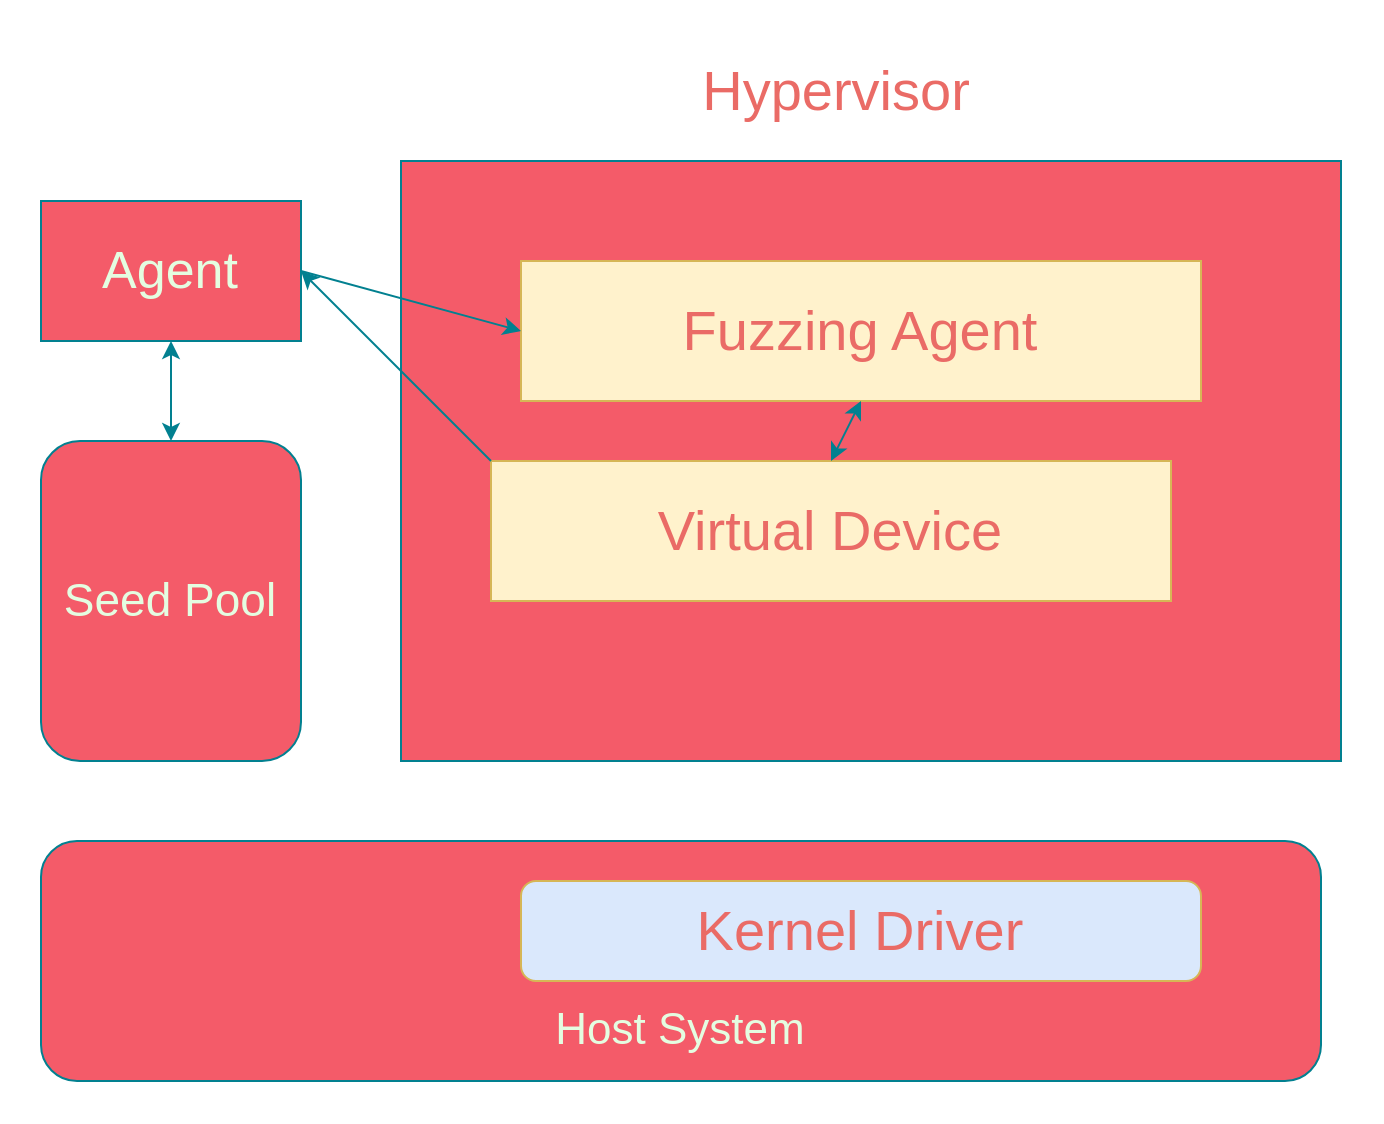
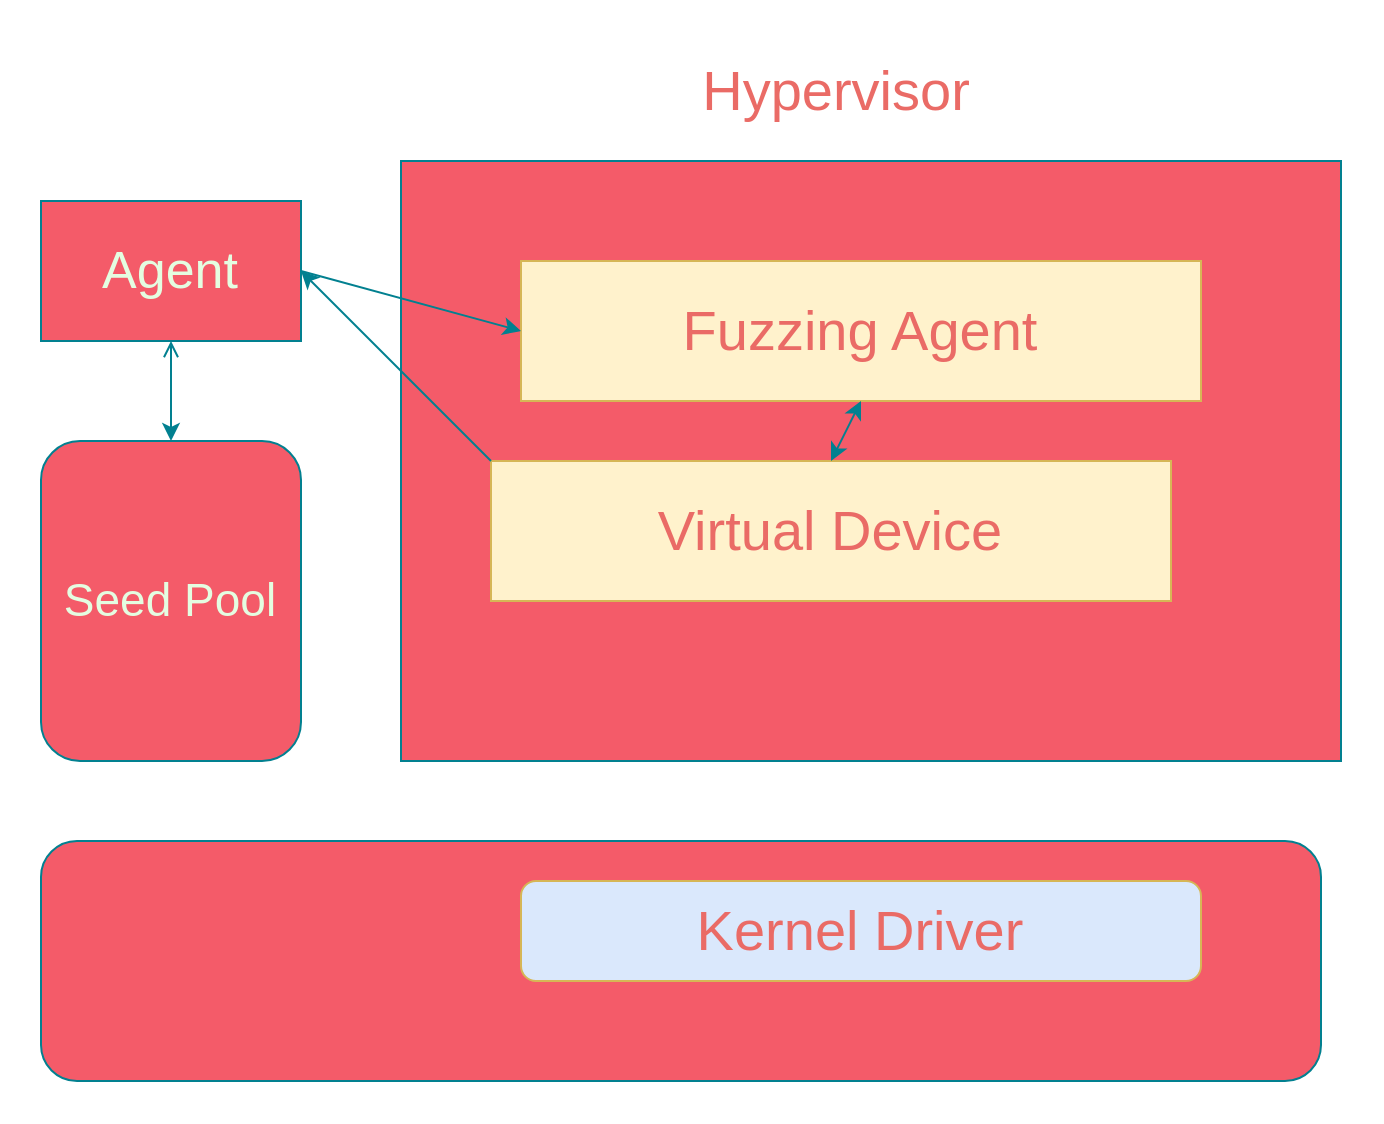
  <mxCell id="0" />
  <mxCell id="1" parent="0" />
  <mxCell id="2" value="" style="rounded=0;whiteSpace=wrap;html=1;strokeColor=#028090;fontColor=#E4FDE1;fillColor=#F45B69;" vertex="1" parent="1"><mxGeometry x="200" y="80" width="470" height="300" as="geometry" /></mxCell>
  <mxCell id="3" value="&lt;font style=&quot;font-size: 28px;&quot; color=&quot;#EA6B66&quot;&gt;Fuzzing Agent&lt;br&gt;&lt;/font&gt;" style="rounded=0;whiteSpace=wrap;html=1;strokeColor=#d6b656;fillColor=#fff2cc;" vertex="1" parent="1"><mxGeometry x="260" y="130" width="340" height="70" as="geometry" /></mxCell>
  <mxCell id="4" value="&lt;font style=&quot;font-size: 28px;&quot; color=&quot;#EA6B66&quot;&gt;Virtual Device&lt;br&gt;&lt;/font&gt;" style="rounded=0;whiteSpace=wrap;html=1;strokeColor=#d6b656;fillColor=#fff2cc;" vertex="1" parent="1"><mxGeometry x="245" y="230" width="340" height="70" as="geometry" /></mxCell>
  <mxCell id="5" value="" style="rounded=1;whiteSpace=wrap;html=1;strokeColor=#028090;fontColor=#E4FDE1;fillColor=#F45B69;" vertex="1" parent="1"><mxGeometry x="20" y="420" width="640" height="120" as="geometry" /></mxCell>
  <mxCell id="6" value="&lt;font style=&quot;font-size: 28px;&quot;&gt;&lt;font color=&quot;#EA6B66&quot;&gt;Kernel Driver&lt;/font&gt;&lt;br&gt;&lt;/font&gt;" style="rounded=1;whiteSpace=wrap;html=1;strokeColor=#d6b656;fillColor=#dae8fc;" vertex="1" parent="1"><mxGeometry x="260" y="440" width="340" height="50" as="geometry" /></mxCell>
  <mxCell id="7" value="&lt;font style=&quot;font-size: 23px;&quot;&gt;Seed Pool&lt;br&gt;&lt;/font&gt;" style="rounded=1;whiteSpace=wrap;html=1;strokeColor=#028090;fontColor=#E4FDE1;fillColor=#F45B69;" vertex="1" parent="1"><mxGeometry x="20" y="220" width="130" height="160" as="geometry" /></mxCell>
  <mxCell id="8" value="&lt;font style=&quot;font-size: 13px;&quot;&gt;&lt;font style=&quot;font-size: 14px;&quot;&gt;&lt;font style=&quot;font-size: 15px;&quot;&gt;&lt;font style=&quot;font-size: 16px;&quot;&gt;&lt;font style=&quot;font-size: 17px;&quot;&gt;&lt;font style=&quot;font-size: 18px;&quot;&gt;&lt;font style=&quot;font-size: 19px;&quot;&gt;&lt;font style=&quot;font-size: 20px;&quot;&gt;&lt;font style=&quot;font-size: 21px;&quot;&gt;&lt;font style=&quot;font-size: 22px;&quot;&gt;&lt;font style=&quot;font-size: 23px;&quot;&gt;&lt;font style=&quot;font-size: 24px;&quot;&gt;&lt;font style=&quot;font-size: 25px;&quot;&gt;&lt;font style=&quot;font-size: 26px;&quot;&gt;Agent&lt;/font&gt;&lt;/font&gt;&lt;/font&gt;&lt;/font&gt;&lt;/font&gt;&lt;/font&gt;&lt;/font&gt;&lt;/font&gt;&lt;/font&gt;&lt;/font&gt;&lt;/font&gt;&lt;/font&gt;&lt;/font&gt;&lt;/font&gt;" style="rounded=0;whiteSpace=wrap;html=1;strokeColor=#028090;fontColor=#E4FDE1;fillColor=#F45B69;" vertex="1" parent="1"><mxGeometry x="20" y="100" width="130" height="70" as="geometry" /></mxCell>
  <mxCell id="9" value="" style="endArrow=classic;html=1;rounded=0;strokeColor=#028090;fontColor=#E4FDE1;fillColor=#F45B69;exitX=1;exitY=0.5;exitDx=0;exitDy=0;entryX=0;entryY=0.5;entryDx=0;entryDy=0;" edge="1" parent="1" source="8" target="3"><mxGeometry width="50" height="50" relative="1" as="geometry"><mxPoint x="270" y="410" as="sourcePoint" /><mxPoint x="320" y="360" as="targetPoint" /></mxGeometry></mxCell>
  <mxCell id="10" value="" style="endArrow=classic;html=1;rounded=0;strokeColor=#028090;fontColor=#E4FDE1;fillColor=#F45B69;exitX=0;exitY=0;exitDx=0;exitDy=0;entryX=1;entryY=0.5;entryDx=0;entryDy=0;" edge="1" parent="1" source="4" target="8"><mxGeometry width="50" height="50" relative="1" as="geometry"><mxPoint x="270" y="410" as="sourcePoint" /><mxPoint x="320" y="360" as="targetPoint" /></mxGeometry></mxCell>
- <mxCell id="11" value="" style="endArrow=classic;startArrow=classic;html=1;rounded=0;strokeColor=#028090;fontColor=#E4FDE1;fillColor=#F45B69;entryX=0.5;entryY=1;entryDx=0;entryDy=0;exitX=0.5;exitY=0;exitDx=0;exitDy=0;" edge="1" parent="1" source="7" target="8"><mxGeometry width="50" height="50" relative="1" as="geometry"><mxPoint x="270" y="410" as="sourcePoint" /><mxPoint x="320" y="360" as="targetPoint" /></mxGeometry></mxCell>
+ <mxCell id="11" value="" style="endArrow=open;startArrow=classic;html=1;rounded=0;strokeColor=#028090;fontColor=#E4FDE1;fillColor=#F45B69;entryX=0.5;entryY=1;entryDx=0;entryDy=0;exitX=0.5;exitY=0;exitDx=0;exitDy=0;" edge="1" parent="1" source="7" target="8"><mxGeometry width="50" height="50" relative="1" as="geometry"><mxPoint x="270" y="410" as="sourcePoint" /><mxPoint x="320" y="360" as="targetPoint" /></mxGeometry></mxCell>
  <mxCell id="12" value="" style="endArrow=classic;startArrow=classic;html=1;rounded=0;strokeColor=#028090;fontColor=#E4FDE1;fillColor=#F45B69;entryX=0.5;entryY=1;entryDx=0;entryDy=0;exitX=0.5;exitY=0;exitDx=0;exitDy=0;" edge="1" parent="1" source="4" target="3"><mxGeometry width="50" height="50" relative="1" as="geometry"><mxPoint x="390" y="250" as="sourcePoint" /><mxPoint x="440" y="200" as="targetPoint" /></mxGeometry></mxCell>
- <mxCell id="13" value="&lt;font style=&quot;font-size: 13px;&quot;&gt;&lt;font style=&quot;font-size: 14px;&quot;&gt;&lt;font style=&quot;font-size: 15px;&quot;&gt;&lt;font style=&quot;font-size: 16px;&quot;&gt;&lt;font style=&quot;font-size: 17px;&quot;&gt;&lt;font style=&quot;font-size: 18px;&quot;&gt;&lt;font style=&quot;font-size: 19px;&quot;&gt;&lt;font style=&quot;font-size: 20px;&quot;&gt;&lt;font style=&quot;font-size: 21px;&quot;&gt;&lt;font style=&quot;font-size: 22px;&quot;&gt;Host System&lt;/font&gt;&lt;/font&gt;&lt;/font&gt;&lt;/font&gt;&lt;/font&gt;&lt;/font&gt;&lt;/font&gt;&lt;/font&gt;&lt;/font&gt;&lt;/font&gt;" style="text;html=1;strokeColor=none;fillColor=none;align=center;verticalAlign=middle;whiteSpace=wrap;rounded=0;fontColor=#E4FDE1;" vertex="1" parent="1"><mxGeometry x="257" y="500" width="166" height="30" as="geometry" /></mxCell>
  <mxCell id="14" value="&lt;font style=&quot;font-size: 13px;&quot; color=&quot;#EA6B66&quot;&gt;&lt;font style=&quot;font-size: 14px;&quot;&gt;&lt;font style=&quot;font-size: 15px;&quot;&gt;&lt;font style=&quot;font-size: 16px;&quot;&gt;&lt;font style=&quot;font-size: 17px;&quot;&gt;&lt;font style=&quot;font-size: 18px;&quot;&gt;&lt;font style=&quot;font-size: 19px;&quot;&gt;&lt;font style=&quot;font-size: 20px;&quot;&gt;&lt;font style=&quot;font-size: 21px;&quot;&gt;&lt;font style=&quot;font-size: 22px;&quot;&gt;&lt;font style=&quot;font-size: 23px;&quot;&gt;&lt;font style=&quot;font-size: 24px;&quot;&gt;&lt;font style=&quot;font-size: 25px;&quot;&gt;&lt;font style=&quot;font-size: 26px;&quot;&gt;&lt;font style=&quot;font-size: 27px;&quot;&gt;&lt;font style=&quot;font-size: 28px;&quot;&gt;Hypervisor&lt;/font&gt;&lt;/font&gt;&lt;/font&gt;&lt;/font&gt;&lt;/font&gt;&lt;/font&gt;&lt;/font&gt;&lt;/font&gt;&lt;/font&gt;&lt;/font&gt;&lt;/font&gt;&lt;/font&gt;&lt;/font&gt;&lt;/font&gt;&lt;/font&gt;&lt;/font&gt;" style="text;html=1;strokeColor=none;fillColor=none;align=center;verticalAlign=middle;whiteSpace=wrap;rounded=0;fontColor=#E4FDE1;" vertex="1" parent="1"><mxGeometry x="320" y="20" width="196" height="50" as="geometry" /></mxCell>
